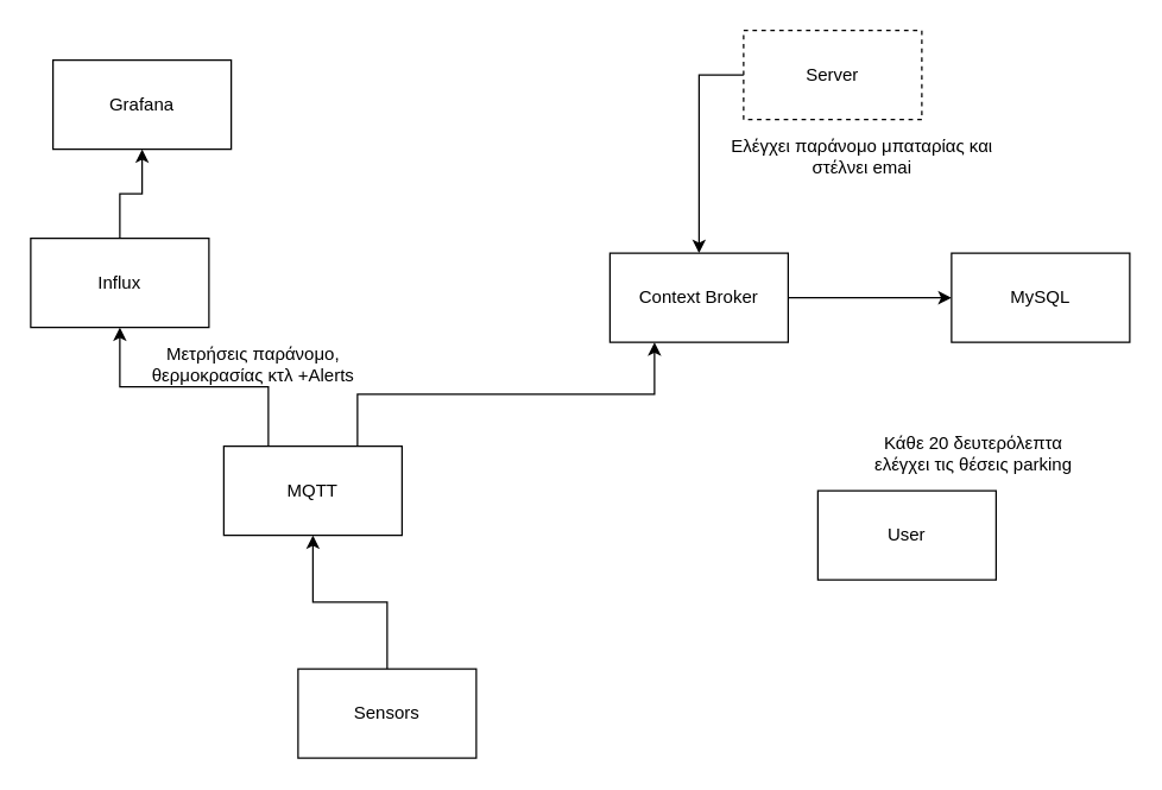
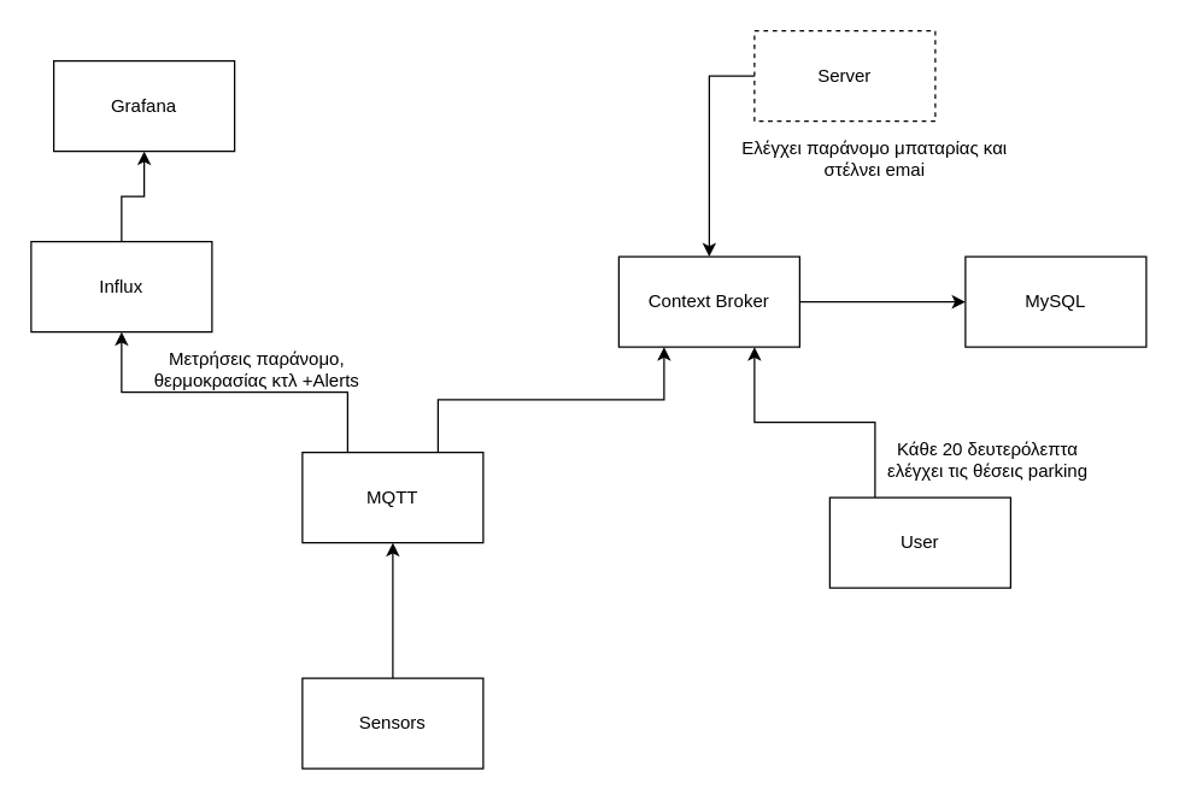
  <mxCell id="0" />
  <mxCell id="1" parent="0" />
  <mxCell id="2" style="edgeStyle=orthogonalEdgeStyle;rounded=0;orthogonalLoop=1;jettySize=auto;html=1;exitX=0.5;exitY=0;exitDx=0;exitDy=0;entryX=0.5;entryY=1;entryDx=0;entryDy=0;" edge="1" parent="1" source="3" target="6"><mxGeometry relative="1" as="geometry" /></mxCell>
  <mxCell id="3" value="Sensors" style="rounded=0;whiteSpace=wrap;html=1;" vertex="1" parent="1"><mxGeometry x="200" y="450" width="120" height="60" as="geometry" /></mxCell>
  <mxCell id="4" style="edgeStyle=orthogonalEdgeStyle;rounded=0;orthogonalLoop=1;jettySize=auto;html=1;exitX=0.75;exitY=0;exitDx=0;exitDy=0;entryX=0.25;entryY=1;entryDx=0;entryDy=0;" edge="1" parent="1" source="6" target="11"><mxGeometry relative="1" as="geometry" /></mxCell>
  <mxCell id="5" style="edgeStyle=orthogonalEdgeStyle;rounded=0;orthogonalLoop=1;jettySize=auto;html=1;exitX=0.25;exitY=0;exitDx=0;exitDy=0;" edge="1" parent="1" source="6" target="8"><mxGeometry relative="1" as="geometry" /></mxCell>
- <mxCell id="6" value="MQTT" style="rounded=0;whiteSpace=wrap;html=1;" vertex="1" parent="1"><mxGeometry x="150" y="300" width="120" height="60" as="geometry" /></mxCell>
+ <mxCell id="6" value="MQTT" style="rounded=0;whiteSpace=wrap;html=1;" vertex="1" parent="1"><mxGeometry x="200" y="300" width="120" height="60" as="geometry" /></mxCell>
  <mxCell id="7" style="edgeStyle=orthogonalEdgeStyle;rounded=0;orthogonalLoop=1;jettySize=auto;html=1;exitX=0.5;exitY=0;exitDx=0;exitDy=0;" edge="1" parent="1" source="8" target="9"><mxGeometry relative="1" as="geometry" /></mxCell>
  <mxCell id="8" value="Influx" style="rounded=0;whiteSpace=wrap;html=1;" vertex="1" parent="1"><mxGeometry x="20" y="160" width="120" height="60" as="geometry" /></mxCell>
  <mxCell id="9" value="Grafana" style="rounded=0;whiteSpace=wrap;html=1;" vertex="1" parent="1"><mxGeometry x="35" y="40" width="120" height="60" as="geometry" /></mxCell>
  <mxCell id="10" style="edgeStyle=orthogonalEdgeStyle;rounded=0;orthogonalLoop=1;jettySize=auto;html=1;exitX=1;exitY=0.5;exitDx=0;exitDy=0;entryX=0;entryY=0.5;entryDx=0;entryDy=0;" edge="1" parent="1" source="11" target="14"><mxGeometry relative="1" as="geometry" /></mxCell>
  <mxCell id="11" value="Context Broker" style="rounded=0;whiteSpace=wrap;html=1;" vertex="1" parent="1"><mxGeometry x="410" y="170" width="120" height="60" as="geometry" /></mxCell>
  <mxCell id="12" style="edgeStyle=orthogonalEdgeStyle;rounded=0;orthogonalLoop=1;jettySize=auto;html=1;exitX=0;exitY=0.5;exitDx=0;exitDy=0;" edge="1" parent="1" source="13" target="11"><mxGeometry relative="1" as="geometry" /></mxCell>
  <mxCell id="13" value="Server" style="rounded=0;whiteSpace=wrap;html=1;dashed=1;" vertex="1" parent="1"><mxGeometry x="500" y="20" width="120" height="60" as="geometry" /></mxCell>
  <mxCell id="14" value="MySQL" style="rounded=0;whiteSpace=wrap;html=1;" vertex="1" parent="1"><mxGeometry x="640" y="170" width="120" height="60" as="geometry" /></mxCell>
+ <mxCell id="15" style="edgeStyle=orthogonalEdgeStyle;rounded=0;orthogonalLoop=1;jettySize=auto;html=1;exitX=0.25;exitY=0;exitDx=0;exitDy=0;entryX=0.75;entryY=1;entryDx=0;entryDy=0;" edge="1" parent="1" source="16" target="11"><mxGeometry relative="1" as="geometry" /></mxCell>
  <mxCell id="16" value="User" style="rounded=0;whiteSpace=wrap;html=1;" vertex="1" parent="1"><mxGeometry x="550" y="330" width="120" height="60" as="geometry" /></mxCell>
  <mxCell id="17" value="Κάθε 20 δευτερόλεπτα ελέγχει τις θέσεις parking" style="text;html=1;align=center;verticalAlign=middle;whiteSpace=wrap;rounded=0;" vertex="1" parent="1"><mxGeometry x="580" y="290" width="150" height="30" as="geometry" /></mxCell>
  <mxCell id="18" value="Ελέγχει παράνομο μπαταρίας και στέλνει emai" style="text;html=1;align=center;verticalAlign=middle;whiteSpace=wrap;rounded=0;" vertex="1" parent="1"><mxGeometry x="490" y="90" width="180" height="30" as="geometry" /></mxCell>
  <mxCell id="19" value="Μετρήσεις παράνομο, θερμοκρασίας κτλ +Αlerts" style="text;html=1;align=center;verticalAlign=middle;whiteSpace=wrap;rounded=0;" vertex="1" parent="1"><mxGeometry x="100" y="230" width="140" height="30" as="geometry" /></mxCell>
